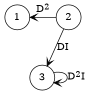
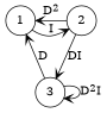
  digraph {
    node [shape=circle]
    edge [arrowhead=vee]
    n1 [label=1]
    n2 [label=2]
    n3 [label=3]
    subgraph sub_1 {
      rank=same
      n1
      n2
    }
+   n1 -> n2 [label=<I>]
    n2 -> n1 [label=<D<SUP>2</SUP>>]
    n2 -> n3 [label=<DI>]
+   n3 -> n1 [label=<D>]
    n3 -> n3 [label=<D<SUP>2</SUP>I>]
  }
